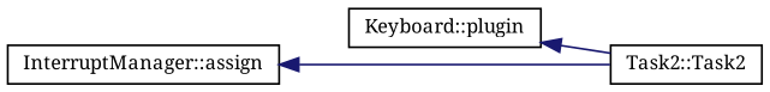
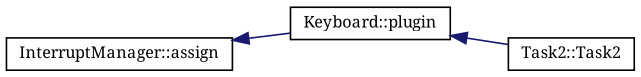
  digraph {
    fontname="Noto Serif"
    rankdir=LR
    node [color=black fontname="Noto Serif" fontsize=10 shape=record]
    edge [color=midnightblue dir=back fontname="Noto Serif" fontsize=10 labelfontname=Helvetica labelfontsize=10 style=solid]
    n1 [height=0.2 label="InterruptManager::assign" width=0.4]
    n2 [height=0.2 label="Keyboard::plugin" width=0.4]
    n3 [height=0.2 label="Task2::Task2" width=0.4]
-   n1 -> n3
+   n1 -> n2
    n2 -> n3
  }
